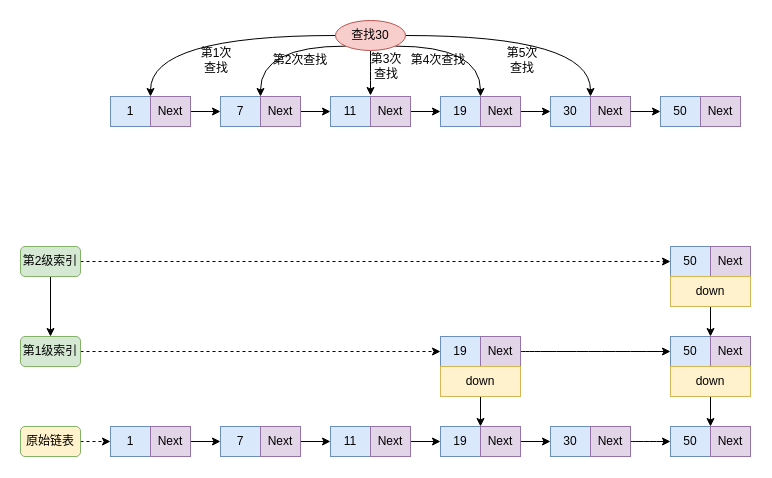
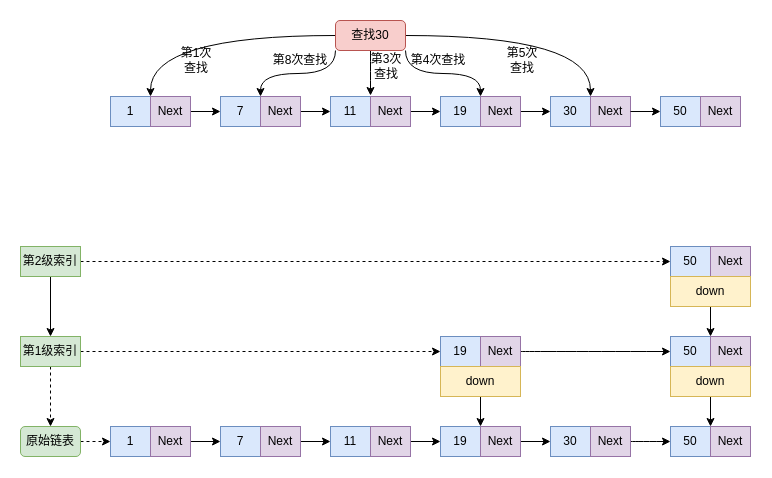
  <mxCell id="0" />
  <mxCell id="1" parent="0" />
  <mxCell id="2" value="1" style="rounded=0;whiteSpace=wrap;html=1;" vertex="1" parent="1"><mxGeometry x="110" y="96" width="40" height="30" as="geometry" /></mxCell>
  <mxCell id="3" style="edgeStyle=orthogonalEdgeStyle;rounded=0;orthogonalLoop=1;jettySize=auto;html=1;entryX=0;entryY=0.5;entryDx=0;entryDy=0;" edge="1" parent="1" source="4" target="5"><mxGeometry relative="1" as="geometry" /></mxCell>
  <mxCell id="4" value="Next" style="rounded=0;whiteSpace=wrap;html=1;" vertex="1" parent="1"><mxGeometry x="150" y="96" width="40" height="30" as="geometry" /></mxCell>
  <mxCell id="5" value="7" style="rounded=0;whiteSpace=wrap;html=1;" vertex="1" parent="1"><mxGeometry x="220" y="96" width="40" height="30" as="geometry" /></mxCell>
  <mxCell id="6" style="edgeStyle=orthogonalEdgeStyle;rounded=0;orthogonalLoop=1;jettySize=auto;html=1;entryX=0;entryY=0.5;entryDx=0;entryDy=0;" edge="1" parent="1" source="7" target="8"><mxGeometry relative="1" as="geometry" /></mxCell>
  <mxCell id="7" value="Next" style="rounded=0;whiteSpace=wrap;html=1;" vertex="1" parent="1"><mxGeometry x="260" y="96" width="40" height="30" as="geometry" /></mxCell>
  <mxCell id="8" value="11" style="rounded=0;whiteSpace=wrap;html=1;fillColor=#dae8fc;strokeColor=#6c8ebf;" vertex="1" parent="1"><mxGeometry x="330" y="96" width="40" height="30" as="geometry" /></mxCell>
  <mxCell id="9" style="edgeStyle=orthogonalEdgeStyle;rounded=0;orthogonalLoop=1;jettySize=auto;html=1;entryX=0;entryY=0.5;entryDx=0;entryDy=0;" edge="1" parent="1" source="10" target="11"><mxGeometry relative="1" as="geometry" /></mxCell>
  <mxCell id="10" value="Next" style="rounded=0;whiteSpace=wrap;html=1;fillColor=#e1d5e7;strokeColor=#9673a6;" vertex="1" parent="1"><mxGeometry x="370" y="96" width="40" height="30" as="geometry" /></mxCell>
  <mxCell id="11" value="19" style="rounded=0;whiteSpace=wrap;html=1;fillColor=#dae8fc;strokeColor=#6c8ebf;" vertex="1" parent="1"><mxGeometry x="440" y="96" width="40" height="30" as="geometry" /></mxCell>
  <mxCell id="12" style="edgeStyle=orthogonalEdgeStyle;rounded=0;orthogonalLoop=1;jettySize=auto;html=1;entryX=0;entryY=0.5;entryDx=0;entryDy=0;" edge="1" parent="1" source="13" target="14"><mxGeometry relative="1" as="geometry" /></mxCell>
  <mxCell id="13" value="Next" style="rounded=0;whiteSpace=wrap;html=1;fillColor=#e1d5e7;strokeColor=#9673a6;" vertex="1" parent="1"><mxGeometry x="480" y="96" width="40" height="30" as="geometry" /></mxCell>
  <mxCell id="14" value="30" style="rounded=0;whiteSpace=wrap;html=1;fillColor=#dae8fc;strokeColor=#6c8ebf;" vertex="1" parent="1"><mxGeometry x="550" y="96" width="40" height="30" as="geometry" /></mxCell>
  <mxCell id="15" value="Next" style="rounded=0;whiteSpace=wrap;html=1;fillColor=#e1d5e7;strokeColor=#9673a6;" vertex="1" parent="1"><mxGeometry x="590" y="96" width="40" height="30" as="geometry" /></mxCell>
  <mxCell id="16" style="edgeStyle=orthogonalEdgeStyle;rounded=0;orthogonalLoop=1;jettySize=auto;html=1;entryX=1;entryY=0;entryDx=0;entryDy=0;curved=1;" edge="1" parent="1" source="21" target="25"><mxGeometry relative="1" as="geometry" /></mxCell>
  <mxCell id="17" style="edgeStyle=orthogonalEdgeStyle;curved=1;rounded=0;orthogonalLoop=1;jettySize=auto;html=1;entryX=1;entryY=0;entryDx=0;entryDy=0;exitX=0;exitY=1;exitDx=0;exitDy=0;" edge="1" parent="1" source="21" target="26"><mxGeometry relative="1" as="geometry" /></mxCell>
  <mxCell id="18" style="edgeStyle=orthogonalEdgeStyle;curved=1;rounded=0;orthogonalLoop=1;jettySize=auto;html=1;exitX=0.5;exitY=1;exitDx=0;exitDy=0;" edge="1" parent="1" source="21"><mxGeometry relative="1" as="geometry"><mxPoint x="370" y="95" as="targetPoint" /></mxGeometry></mxCell>
  <mxCell id="19" style="edgeStyle=orthogonalEdgeStyle;curved=1;rounded=0;orthogonalLoop=1;jettySize=auto;html=1;entryX=1;entryY=0;entryDx=0;entryDy=0;exitX=1;exitY=1;exitDx=0;exitDy=0;" edge="1" parent="1" source="21" target="11"><mxGeometry relative="1" as="geometry" /></mxCell>
  <mxCell id="20" style="edgeStyle=orthogonalEdgeStyle;rounded=0;orthogonalLoop=1;jettySize=auto;html=1;entryX=1;entryY=0;entryDx=0;entryDy=0;curved=1;" edge="1" parent="1" source="21" target="14"><mxGeometry relative="1" as="geometry"><mxPoint x="460" y="35" as="targetPoint" /></mxGeometry></mxCell>
- <mxCell id="21" value="查找30" style="ellipse;whiteSpace=wrap;html=1;fillColor=#f8cecc;strokeColor=#b85450;" vertex="1" parent="1"><mxGeometry x="335" y="20" width="70" height="30" as="geometry" /></mxCell>
- <mxCell id="22" value="第1次查找" style="text;html=1;strokeColor=none;fillColor=none;align=center;verticalAlign=middle;whiteSpace=wrap;rounded=0;" vertex="1" parent="1"><mxGeometry x="196" y="50" width="40" height="20" as="geometry" /></mxCell>
- <mxCell id="23" value="第2次查找" style="text;html=1;strokeColor=none;fillColor=none;align=center;verticalAlign=middle;whiteSpace=wrap;rounded=0;" vertex="1" parent="1"><mxGeometry x="270" y="50" width="60" height="20" as="geometry" /></mxCell>
+ <mxCell id="21" value="查找30" style="rounded=1;whiteSpace=wrap;html=1;fillColor=#f8cecc;strokeColor=#b85450;" vertex="1" parent="1"><mxGeometry x="335" y="20" width="70" height="30" as="geometry" /></mxCell>
+ <mxCell id="22" value="第1次查找" style="text;html=1;strokeColor=none;fillColor=none;align=center;verticalAlign=middle;whiteSpace=wrap;rounded=0;" vertex="1" parent="1"><mxGeometry x="176" y="50" width="40" height="20" as="geometry" /></mxCell>
+ <mxCell id="23" value="第8次查找" style="text;html=1;strokeColor=none;fillColor=none;align=center;verticalAlign=middle;whiteSpace=wrap;rounded=0;" vertex="1" parent="1"><mxGeometry x="270" y="50" width="60" height="20" as="geometry" /></mxCell>
  <mxCell id="24" value="第3次查找" style="text;html=1;strokeColor=none;fillColor=none;align=center;verticalAlign=middle;whiteSpace=wrap;rounded=0;" vertex="1" parent="1"><mxGeometry x="366" y="56" width="40" height="20" as="geometry" /></mxCell>
  <mxCell id="25" value="1" style="rounded=0;whiteSpace=wrap;html=1;fillColor=#dae8fc;strokeColor=#6c8ebf;" vertex="1" parent="1"><mxGeometry x="110" y="96" width="40" height="30" as="geometry" /></mxCell>
  <mxCell id="26" value="7" style="rounded=0;whiteSpace=wrap;html=1;fillColor=#dae8fc;strokeColor=#6c8ebf;" vertex="1" parent="1"><mxGeometry x="220" y="96" width="40" height="30" as="geometry" /></mxCell>
  <mxCell id="27" value="Next" style="rounded=0;whiteSpace=wrap;html=1;" vertex="1" parent="1"><mxGeometry x="150" y="96" width="40" height="30" as="geometry" /></mxCell>
  <mxCell id="28" value="Next" style="rounded=0;whiteSpace=wrap;html=1;" vertex="1" parent="1"><mxGeometry x="260" y="96" width="40" height="30" as="geometry" /></mxCell>
  <mxCell id="29" value="Next" style="rounded=0;whiteSpace=wrap;html=1;" vertex="1" parent="1"><mxGeometry x="150" y="96" width="40" height="30" as="geometry" /></mxCell>
  <mxCell id="30" value="Next" style="rounded=0;whiteSpace=wrap;html=1;" vertex="1" parent="1"><mxGeometry x="260" y="96" width="40" height="30" as="geometry" /></mxCell>
  <mxCell id="31" value="Next" style="rounded=0;whiteSpace=wrap;html=1;" vertex="1" parent="1"><mxGeometry x="150" y="96" width="40" height="30" as="geometry" /></mxCell>
  <mxCell id="32" value="Next" style="rounded=0;whiteSpace=wrap;html=1;" vertex="1" parent="1"><mxGeometry x="260" y="96" width="40" height="30" as="geometry" /></mxCell>
  <mxCell id="33" value="Next" style="rounded=0;whiteSpace=wrap;html=1;fillColor=#e1d5e7;strokeColor=#9673a6;" vertex="1" parent="1"><mxGeometry x="150" y="96" width="40" height="30" as="geometry" /></mxCell>
  <mxCell id="34" value="Next" style="rounded=0;whiteSpace=wrap;html=1;fillColor=#e1d5e7;strokeColor=#9673a6;" vertex="1" parent="1"><mxGeometry x="260" y="96" width="40" height="30" as="geometry" /></mxCell>
  <mxCell id="35" value="第4次查找" style="text;html=1;strokeColor=none;fillColor=none;align=center;verticalAlign=middle;whiteSpace=wrap;rounded=0;" vertex="1" parent="1"><mxGeometry x="406" y="50" width="64" height="20" as="geometry" /></mxCell>
  <mxCell id="36" value="1" style="rounded=0;whiteSpace=wrap;html=1;" vertex="1" parent="1"><mxGeometry x="110" y="426" width="40" height="30" as="geometry" /></mxCell>
  <mxCell id="37" style="edgeStyle=orthogonalEdgeStyle;rounded=0;orthogonalLoop=1;jettySize=auto;html=1;entryX=0;entryY=0.5;entryDx=0;entryDy=0;" edge="1" parent="1" source="38" target="39"><mxGeometry relative="1" as="geometry" /></mxCell>
  <mxCell id="38" value="Next" style="rounded=0;whiteSpace=wrap;html=1;" vertex="1" parent="1"><mxGeometry x="150" y="426" width="40" height="30" as="geometry" /></mxCell>
  <mxCell id="39" value="7" style="rounded=0;whiteSpace=wrap;html=1;" vertex="1" parent="1"><mxGeometry x="220" y="426" width="40" height="30" as="geometry" /></mxCell>
  <mxCell id="40" style="edgeStyle=orthogonalEdgeStyle;rounded=0;orthogonalLoop=1;jettySize=auto;html=1;entryX=0;entryY=0.5;entryDx=0;entryDy=0;" edge="1" parent="1" source="41" target="42"><mxGeometry relative="1" as="geometry" /></mxCell>
  <mxCell id="41" value="Next" style="rounded=0;whiteSpace=wrap;html=1;" vertex="1" parent="1"><mxGeometry x="260" y="426" width="40" height="30" as="geometry" /></mxCell>
  <mxCell id="42" value="11" style="rounded=0;whiteSpace=wrap;html=1;fillColor=#dae8fc;strokeColor=#6c8ebf;" vertex="1" parent="1"><mxGeometry x="330" y="426" width="40" height="30" as="geometry" /></mxCell>
  <mxCell id="43" style="edgeStyle=orthogonalEdgeStyle;rounded=0;orthogonalLoop=1;jettySize=auto;html=1;entryX=0;entryY=0.5;entryDx=0;entryDy=0;" edge="1" parent="1" source="44" target="45"><mxGeometry relative="1" as="geometry" /></mxCell>
  <mxCell id="44" value="Next" style="rounded=0;whiteSpace=wrap;html=1;fillColor=#e1d5e7;strokeColor=#9673a6;" vertex="1" parent="1"><mxGeometry x="370" y="426" width="40" height="30" as="geometry" /></mxCell>
  <mxCell id="45" value="19" style="rounded=0;whiteSpace=wrap;html=1;fillColor=#dae8fc;strokeColor=#6c8ebf;" vertex="1" parent="1"><mxGeometry x="440" y="426" width="40" height="30" as="geometry" /></mxCell>
  <mxCell id="46" style="edgeStyle=orthogonalEdgeStyle;rounded=0;orthogonalLoop=1;jettySize=auto;html=1;entryX=0;entryY=0.5;entryDx=0;entryDy=0;" edge="1" parent="1" source="47" target="48"><mxGeometry relative="1" as="geometry" /></mxCell>
  <mxCell id="47" value="Next" style="rounded=0;whiteSpace=wrap;html=1;fillColor=#e1d5e7;strokeColor=#9673a6;" vertex="1" parent="1"><mxGeometry x="480" y="426" width="40" height="30" as="geometry" /></mxCell>
  <mxCell id="48" value="30" style="rounded=0;whiteSpace=wrap;html=1;fillColor=#dae8fc;strokeColor=#6c8ebf;" vertex="1" parent="1"><mxGeometry x="550" y="426" width="40" height="30" as="geometry" /></mxCell>
  <mxCell id="49" style="edgeStyle=orthogonalEdgeStyle;curved=1;rounded=0;orthogonalLoop=1;jettySize=auto;html=1;entryX=0;entryY=0.5;entryDx=0;entryDy=0;" edge="1" parent="1" source="50" target="78"><mxGeometry relative="1" as="geometry" /></mxCell>
  <mxCell id="50" value="Next" style="rounded=0;whiteSpace=wrap;html=1;fillColor=#e1d5e7;strokeColor=#9673a6;" vertex="1" parent="1"><mxGeometry x="590" y="426" width="40" height="30" as="geometry" /></mxCell>
  <mxCell id="51" value="1" style="rounded=0;whiteSpace=wrap;html=1;fillColor=#dae8fc;strokeColor=#6c8ebf;" vertex="1" parent="1"><mxGeometry x="110" y="426" width="40" height="30" as="geometry" /></mxCell>
  <mxCell id="52" value="7" style="rounded=0;whiteSpace=wrap;html=1;fillColor=#dae8fc;strokeColor=#6c8ebf;" vertex="1" parent="1"><mxGeometry x="220" y="426" width="40" height="30" as="geometry" /></mxCell>
  <mxCell id="53" value="Next" style="rounded=0;whiteSpace=wrap;html=1;" vertex="1" parent="1"><mxGeometry x="150" y="426" width="40" height="30" as="geometry" /></mxCell>
  <mxCell id="54" value="Next" style="rounded=0;whiteSpace=wrap;html=1;" vertex="1" parent="1"><mxGeometry x="260" y="426" width="40" height="30" as="geometry" /></mxCell>
  <mxCell id="55" value="Next" style="rounded=0;whiteSpace=wrap;html=1;" vertex="1" parent="1"><mxGeometry x="150" y="426" width="40" height="30" as="geometry" /></mxCell>
  <mxCell id="56" value="Next" style="rounded=0;whiteSpace=wrap;html=1;" vertex="1" parent="1"><mxGeometry x="260" y="426" width="40" height="30" as="geometry" /></mxCell>
  <mxCell id="57" value="Next" style="rounded=0;whiteSpace=wrap;html=1;" vertex="1" parent="1"><mxGeometry x="150" y="426" width="40" height="30" as="geometry" /></mxCell>
  <mxCell id="58" value="Next" style="rounded=0;whiteSpace=wrap;html=1;" vertex="1" parent="1"><mxGeometry x="260" y="426" width="40" height="30" as="geometry" /></mxCell>
  <mxCell id="59" value="Next" style="rounded=0;whiteSpace=wrap;html=1;fillColor=#e1d5e7;strokeColor=#9673a6;" vertex="1" parent="1"><mxGeometry x="150" y="426" width="40" height="30" as="geometry" /></mxCell>
  <mxCell id="60" value="Next" style="rounded=0;whiteSpace=wrap;html=1;fillColor=#e1d5e7;strokeColor=#9673a6;" vertex="1" parent="1"><mxGeometry x="260" y="426" width="40" height="30" as="geometry" /></mxCell>
  <mxCell id="61" value="19" style="rounded=0;whiteSpace=wrap;html=1;fillColor=#dae8fc;strokeColor=#6c8ebf;" vertex="1" parent="1"><mxGeometry x="440" y="336" width="40" height="30" as="geometry" /></mxCell>
  <mxCell id="62" style="edgeStyle=orthogonalEdgeStyle;curved=1;rounded=0;orthogonalLoop=1;jettySize=auto;html=1;" edge="1" parent="1" source="63" target="80"><mxGeometry relative="1" as="geometry" /></mxCell>
  <mxCell id="63" value="Next" style="rounded=0;whiteSpace=wrap;html=1;fillColor=#e1d5e7;strokeColor=#9673a6;" vertex="1" parent="1"><mxGeometry x="480" y="336" width="40" height="30" as="geometry" /></mxCell>
  <mxCell id="64" style="rounded=0;orthogonalLoop=1;jettySize=auto;html=1;entryX=1;entryY=0;entryDx=0;entryDy=0;" edge="1" parent="1" source="65"><mxGeometry relative="1" as="geometry"><mxPoint x="480" y="426" as="targetPoint" /></mxGeometry></mxCell>
  <mxCell id="65" value="down" style="rounded=0;whiteSpace=wrap;html=1;fillColor=#fff2cc;strokeColor=#d6b656;" vertex="1" parent="1"><mxGeometry x="440" y="366" width="80" height="30" as="geometry" /></mxCell>
  <mxCell id="66" style="edgeStyle=none;rounded=0;orthogonalLoop=1;jettySize=auto;html=1;entryX=0;entryY=0.5;entryDx=0;entryDy=0;dashed=1;" edge="1" parent="1" source="67" target="51"><mxGeometry relative="1" as="geometry" /></mxCell>
- <mxCell id="67" value="原始链表" style="rounded=1;whiteSpace=wrap;html=1;fillColor=#fff2cc;strokeColor=#82b366;" vertex="1" parent="1"><mxGeometry x="20" y="426" width="60" height="30" as="geometry" /></mxCell>
+ <mxCell id="67" value="原始链表" style="rounded=1;whiteSpace=wrap;html=1;fillColor=#d5e8d4;strokeColor=#82b366;" vertex="1" parent="1"><mxGeometry x="20" y="426" width="60" height="30" as="geometry" /></mxCell>
+ <mxCell id="68" style="edgeStyle=none;rounded=0;orthogonalLoop=1;jettySize=auto;html=1;entryX=0.5;entryY=0;entryDx=0;entryDy=0;dashed=1;" edge="1" parent="1" source="70" target="67"><mxGeometry relative="1" as="geometry" /></mxCell>
  <mxCell id="69" style="edgeStyle=none;rounded=0;orthogonalLoop=1;jettySize=auto;html=1;entryX=0;entryY=0.5;entryDx=0;entryDy=0;dashed=1;" edge="1" parent="1" source="70" target="61"><mxGeometry relative="1" as="geometry" /></mxCell>
- <mxCell id="70" value="第1级索引" style="rounded=1;whiteSpace=wrap;html=1;fillColor=#d5e8d4;strokeColor=#82b366;" vertex="1" parent="1"><mxGeometry x="20" y="336" width="60" height="30" as="geometry" /></mxCell>
+ <mxCell id="70" value="第1级索引" style="whiteSpace=wrap;html=1;fillColor=#d5e8d4;strokeColor=#82b366;rounded=0;" vertex="1" parent="1"><mxGeometry x="20" y="336" width="60" height="30" as="geometry" /></mxCell>
  <mxCell id="71" style="edgeStyle=none;rounded=0;orthogonalLoop=1;jettySize=auto;html=1;entryX=0.5;entryY=0;entryDx=0;entryDy=0;dashed=0;" edge="1" parent="1" source="73" target="70"><mxGeometry relative="1" as="geometry" /></mxCell>
  <mxCell id="72" style="edgeStyle=none;rounded=0;orthogonalLoop=1;jettySize=auto;html=1;entryX=0;entryY=0.5;entryDx=0;entryDy=0;dashed=1;" edge="1" parent="1" source="73" target="84"><mxGeometry relative="1" as="geometry"><mxPoint x="550" y="261" as="targetPoint" /></mxGeometry></mxCell>
- <mxCell id="73" value="第2级索引" style="rounded=1;whiteSpace=wrap;html=1;fillColor=#d5e8d4;strokeColor=#82b366;" vertex="1" parent="1"><mxGeometry x="20" y="246" width="60" height="30" as="geometry" /></mxCell>
+ <mxCell id="73" value="第2级索引" style="whiteSpace=wrap;html=1;fillColor=#d5e8d4;strokeColor=#82b366;rounded=0;" vertex="1" parent="1"><mxGeometry x="20" y="246" width="60" height="30" as="geometry" /></mxCell>
  <mxCell id="74" style="edgeStyle=orthogonalEdgeStyle;rounded=0;orthogonalLoop=1;jettySize=auto;html=1;entryX=0;entryY=0.5;entryDx=0;entryDy=0;" edge="1" parent="1" target="75"><mxGeometry relative="1" as="geometry"><mxPoint x="630" y="111.029" as="sourcePoint" /></mxGeometry></mxCell>
  <mxCell id="75" value="50" style="rounded=0;whiteSpace=wrap;html=1;fillColor=#dae8fc;strokeColor=#6c8ebf;" vertex="1" parent="1"><mxGeometry x="660" y="96" width="40" height="30" as="geometry" /></mxCell>
  <mxCell id="76" value="Next" style="rounded=0;whiteSpace=wrap;html=1;fillColor=#e1d5e7;strokeColor=#9673a6;" vertex="1" parent="1"><mxGeometry x="700" y="96" width="40" height="30" as="geometry" /></mxCell>
  <mxCell id="77" value="第5次查找" style="text;html=1;strokeColor=none;fillColor=none;align=center;verticalAlign=middle;whiteSpace=wrap;rounded=0;" vertex="1" parent="1"><mxGeometry x="502" y="50" width="40" height="20" as="geometry" /></mxCell>
  <mxCell id="78" value="50" style="rounded=0;whiteSpace=wrap;html=1;fillColor=#dae8fc;strokeColor=#6c8ebf;" vertex="1" parent="1"><mxGeometry x="670" y="426" width="40" height="30" as="geometry" /></mxCell>
  <mxCell id="79" value="Next" style="rounded=0;whiteSpace=wrap;html=1;fillColor=#e1d5e7;strokeColor=#9673a6;" vertex="1" parent="1"><mxGeometry x="710" y="426" width="40" height="30" as="geometry" /></mxCell>
  <mxCell id="80" value="50" style="rounded=0;whiteSpace=wrap;html=1;fillColor=#dae8fc;strokeColor=#6c8ebf;" vertex="1" parent="1"><mxGeometry x="670" y="336" width="40" height="30" as="geometry" /></mxCell>
  <mxCell id="81" value="Next" style="rounded=0;whiteSpace=wrap;html=1;fillColor=#e1d5e7;strokeColor=#9673a6;" vertex="1" parent="1"><mxGeometry x="710" y="336" width="40" height="30" as="geometry" /></mxCell>
  <mxCell id="82" style="edgeStyle=none;rounded=0;orthogonalLoop=1;jettySize=auto;html=1;entryX=0;entryY=0;entryDx=0;entryDy=0;" edge="1" parent="1" source="83" target="79"><mxGeometry relative="1" as="geometry" /></mxCell>
  <mxCell id="83" value="down" style="rounded=0;whiteSpace=wrap;html=1;fillColor=#fff2cc;strokeColor=#d6b656;" vertex="1" parent="1"><mxGeometry x="670" y="366" width="80" height="30" as="geometry" /></mxCell>
  <mxCell id="84" value="50" style="rounded=0;whiteSpace=wrap;html=1;fillColor=#dae8fc;strokeColor=#6c8ebf;" vertex="1" parent="1"><mxGeometry x="670" y="246" width="40" height="30" as="geometry" /></mxCell>
  <mxCell id="85" value="Next" style="rounded=0;whiteSpace=wrap;html=1;fillColor=#e1d5e7;strokeColor=#9673a6;" vertex="1" parent="1"><mxGeometry x="710" y="246" width="40" height="30" as="geometry" /></mxCell>
  <mxCell id="86" style="edgeStyle=none;rounded=0;orthogonalLoop=1;jettySize=auto;html=1;entryX=0;entryY=0;entryDx=0;entryDy=0;" edge="1" parent="1" source="87"><mxGeometry relative="1" as="geometry"><mxPoint x="710" y="336" as="targetPoint" /></mxGeometry></mxCell>
  <mxCell id="87" value="down" style="rounded=0;whiteSpace=wrap;html=1;fillColor=#fff2cc;strokeColor=#d6b656;" vertex="1" parent="1"><mxGeometry x="670" y="276" width="80" height="30" as="geometry" /></mxCell>
